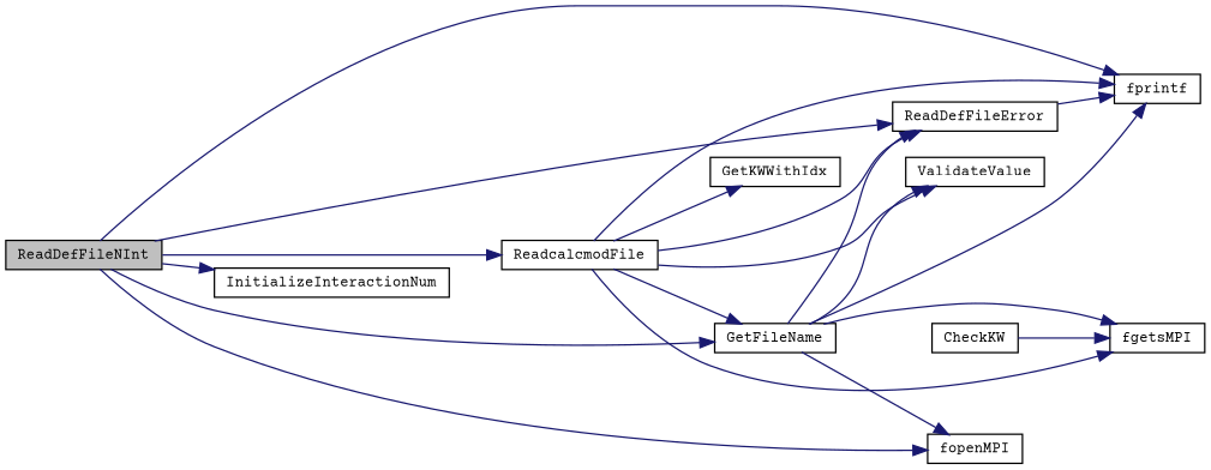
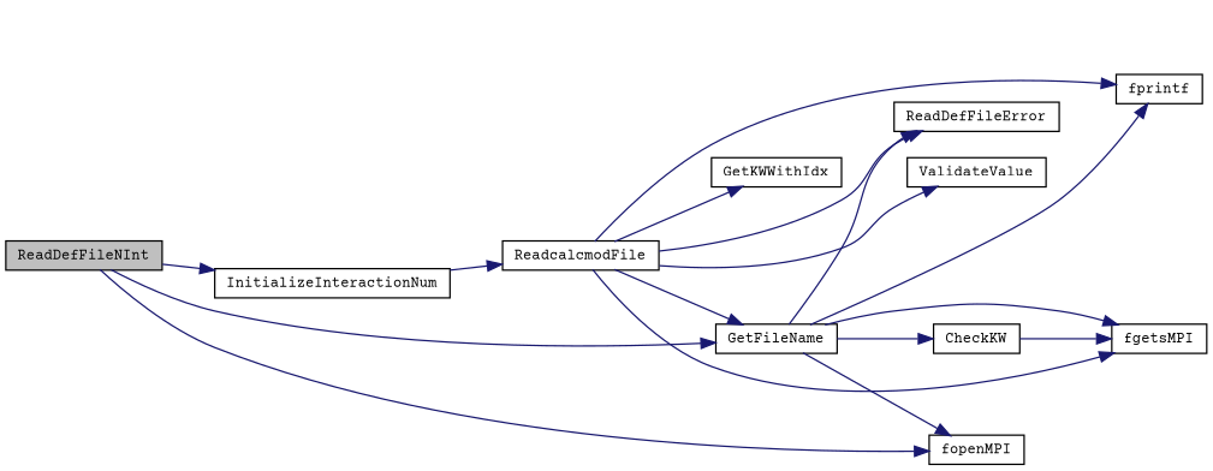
  digraph {
    fontname="Courier Prime"
    rankdir=LR
    node [color=black fillcolor=white fontname="Courier Prime" fontsize=10 shape=record style=filled]
    edge [color=midnightblue fontname="Courier Prime" fontsize=10 labelfontname=Helvetica labelfontsize=10 style=solid]
    n1 [fillcolor=grey75 fontcolor=black height=0.2 label=ReadDefFileNInt width=0.4]
    n2 [height=0.2 label=InitializeInteractionNum width=0.4]
    n3 [height=0.2 label=fprintf width=0.4]
    n4 [height=0.2 label=GetFileName width=0.4]
    n5 [height=0.2 label=fopenMPI width=0.4]
    n6 [height=0.2 label=ReadDefFileError width=0.4]
    n7 [height=0.2 label=ReadcalcmodFile width=0.4]
    n8 [height=0.2 label=fgetsMPI width=0.4]
    n9 [height=0.2 label=CheckKW width=0.4]
    n10 [height=0.2 label=GetKWWithIdx width=0.4]
    n11 [height=0.2 label=ValidateValue width=0.4]
    n1 -> n2
-   n1 -> n3
    n1 -> n4
    n1 -> n5
-   n1 -> n6
-   n1 -> n7
+   n2 -> n7
    n4 -> n3
    n4 -> n5
    n4 -> n6
    n4 -> n8
-   n4 -> n11
-   n6 -> n3
+   n4 -> n9
    n7 -> n3
    n7 -> n4
    n7 -> n6
    n7 -> n8
    n7 -> n10
    n7 -> n11
    n9 -> n8
  }
